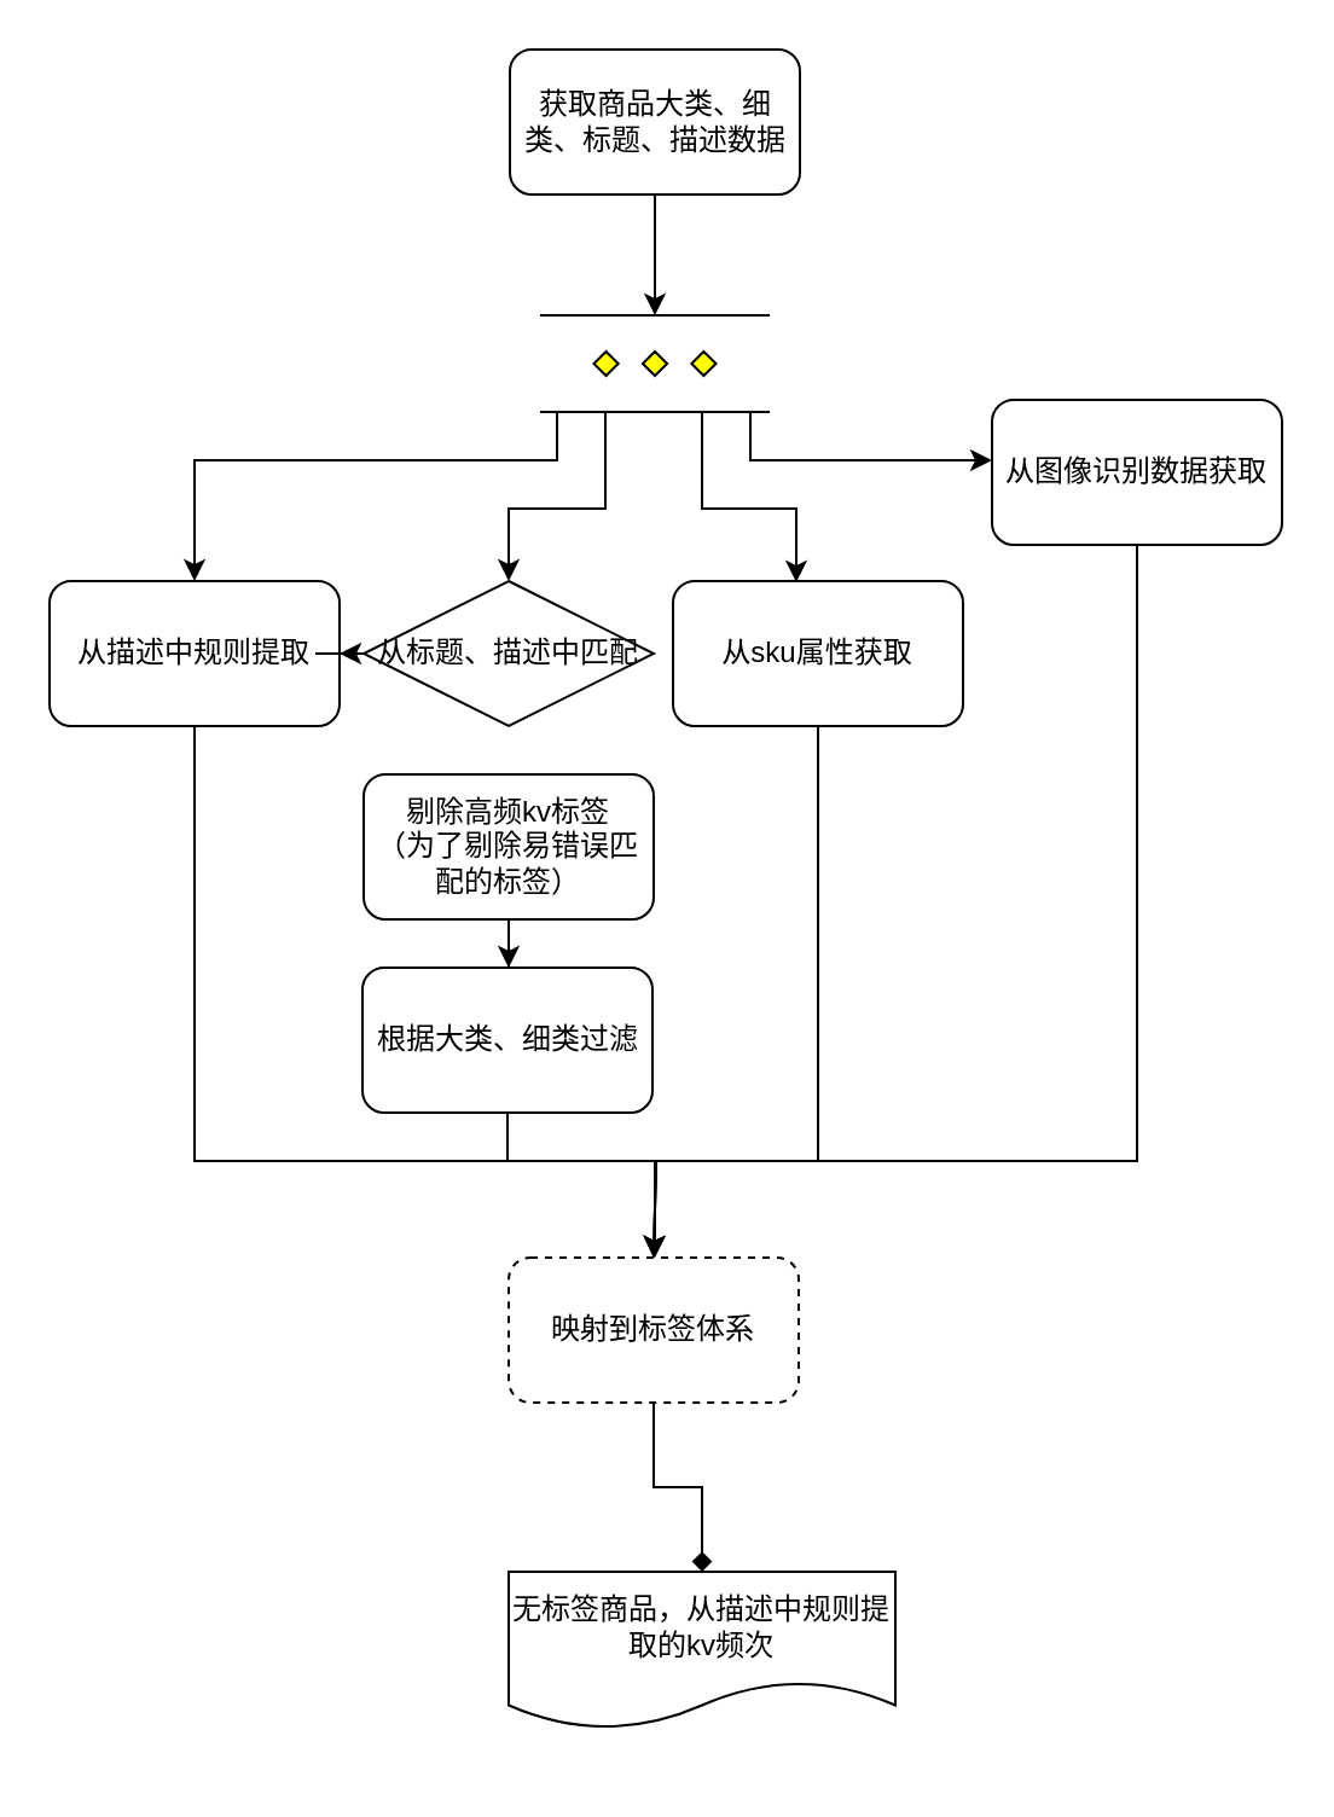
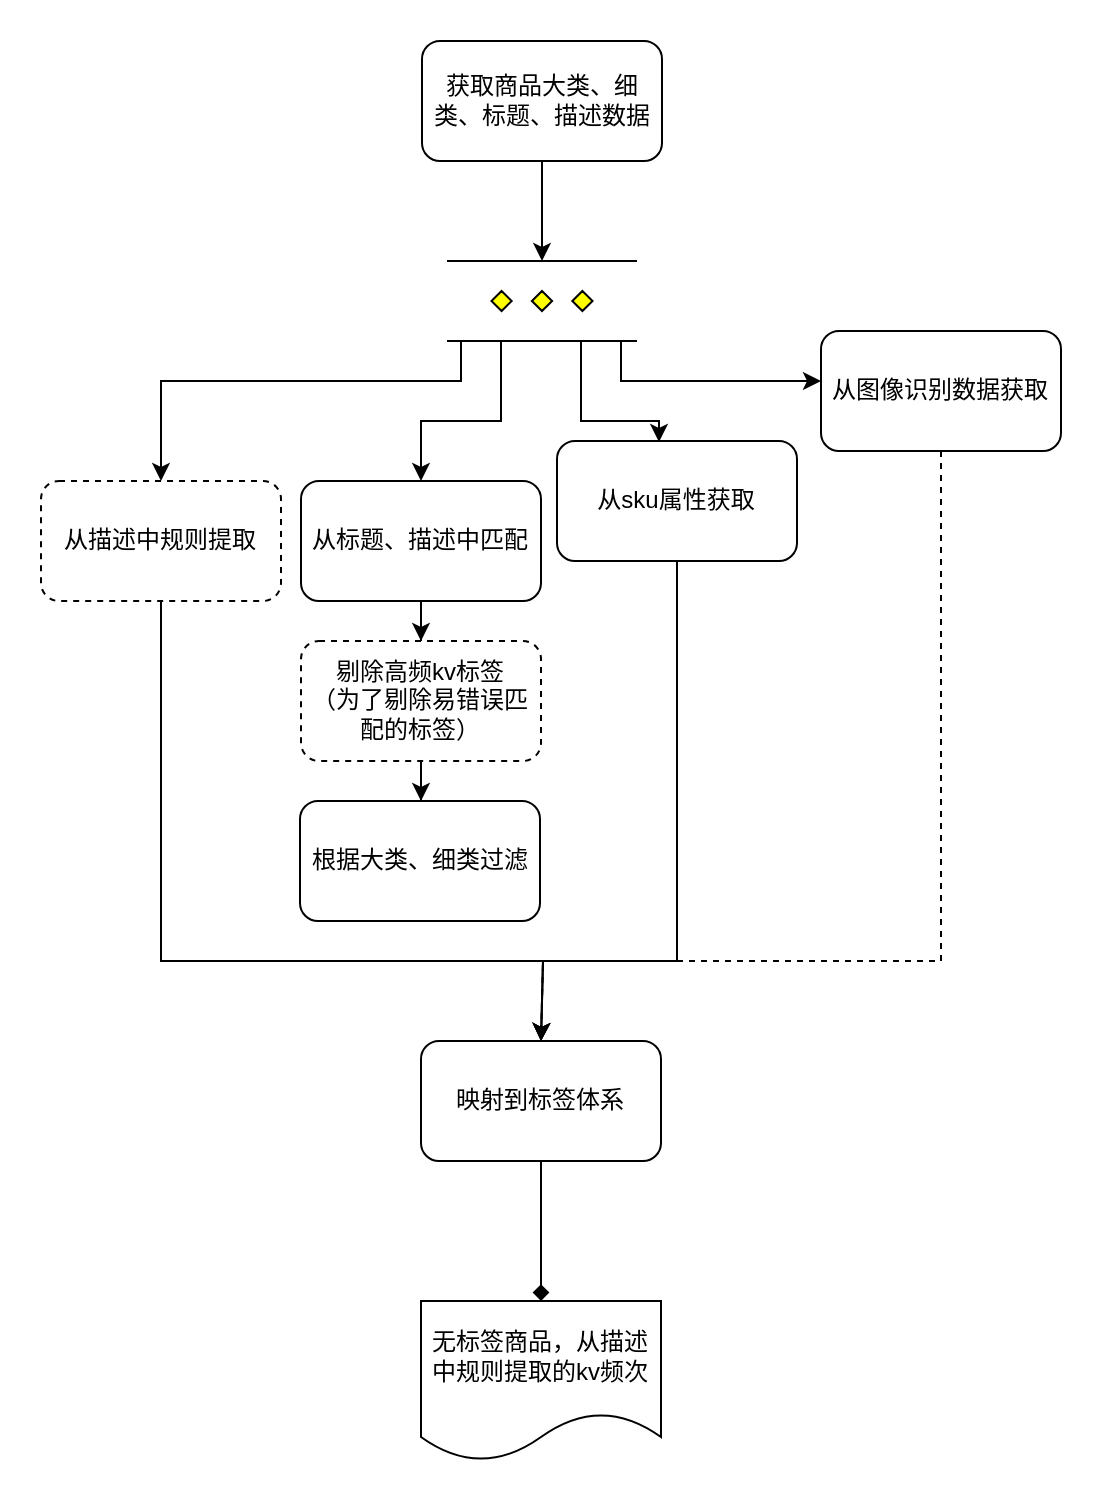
  <mxCell id="0" />
  <mxCell id="1" parent="0" />
  <mxCell id="2" value="" style="edgeStyle=orthogonalEdgeStyle;rounded=0;orthogonalLoop=1;jettySize=auto;html=1;exitX=0.5;exitY=1;exitDx=0;exitDy=0;" edge="1" parent="1" source="24" target="7"><mxGeometry relative="1" as="geometry"><mxPoint x="270" y="80" as="sourcePoint" /></mxGeometry></mxCell>
  <mxCell id="3" value="" style="edgeStyle=orthogonalEdgeStyle;rounded=0;orthogonalLoop=1;jettySize=auto;html=1;" edge="1" parent="1" source="7" target="9"><mxGeometry relative="1" as="geometry"><Array as="points"><mxPoint x="230" y="190" /><mxPoint x="80" y="190" /></Array></mxGeometry></mxCell>
  <mxCell id="4" value="" style="edgeStyle=orthogonalEdgeStyle;rounded=0;orthogonalLoop=1;jettySize=auto;html=1;" edge="1" parent="1" source="7" target="11"><mxGeometry relative="1" as="geometry"><Array as="points"><mxPoint x="250" y="210" /><mxPoint x="210" y="210" /></Array></mxGeometry></mxCell>
  <mxCell id="5" style="edgeStyle=orthogonalEdgeStyle;rounded=0;orthogonalLoop=1;jettySize=auto;html=1;entryX=0.425;entryY=0.008;entryDx=0;entryDy=0;entryPerimeter=0;" edge="1" parent="1" source="7" target="13"><mxGeometry relative="1" as="geometry"><Array as="points"><mxPoint x="290" y="210" /><mxPoint x="329" y="210" /></Array></mxGeometry></mxCell>
  <mxCell id="6" style="edgeStyle=orthogonalEdgeStyle;rounded=0;orthogonalLoop=1;jettySize=auto;html=1;" edge="1" parent="1" target="15"><mxGeometry relative="1" as="geometry"><mxPoint x="310" y="170" as="sourcePoint" /><Array as="points"><mxPoint x="310" y="173" /><mxPoint x="310" y="190" /><mxPoint x="470" y="190" /></Array></mxGeometry></mxCell>
  <mxCell id="7" value="" style="verticalLabelPosition=bottom;verticalAlign=top;html=1;shape=mxgraph.flowchart.parallel_mode;pointerEvents=1" vertex="1" parent="1"><mxGeometry x="223" y="130" width="95" height="40" as="geometry" /></mxCell>
  <mxCell id="8" style="edgeStyle=orthogonalEdgeStyle;rounded=0;orthogonalLoop=1;jettySize=auto;html=1;entryX=0.5;entryY=0;entryDx=0;entryDy=0;" edge="1" parent="1" source="9" target="20"><mxGeometry relative="1" as="geometry"><Array as="points"><mxPoint x="80" y="480" /><mxPoint x="271" y="480" /></Array></mxGeometry></mxCell>
- <mxCell id="9" value="从描述中规则提取" style="rounded=1;whiteSpace=wrap;html=1;verticalAlign=middle;" vertex="1" parent="1"><mxGeometry x="20" y="240" width="120" height="60" as="geometry" /></mxCell>
- <mxCell id="10" value="" style="edgeStyle=orthogonalEdgeStyle;rounded=0;orthogonalLoop=1;jettySize=auto;html=1;" edge="1" parent="1" source="11" target="9"><mxGeometry relative="1" as="geometry" /></mxCell>
- <mxCell id="11" value="从标题、描述中匹配" style="rhombus;whiteSpace=wrap;html=1;verticalAlign=middle;" vertex="1" parent="1"><mxGeometry x="150" y="240" width="120" height="60" as="geometry" /></mxCell>
+ <mxCell id="9" value="从描述中规则提取" style="rounded=1;whiteSpace=wrap;html=1;verticalAlign=middle;dashed=1;" vertex="1" parent="1"><mxGeometry x="20" y="240" width="120" height="60" as="geometry" /></mxCell>
+ <mxCell id="10" value="" style="edgeStyle=orthogonalEdgeStyle;rounded=0;orthogonalLoop=1;jettySize=auto;html=1;" edge="1" parent="1" source="11" target="18"><mxGeometry relative="1" as="geometry" /></mxCell>
+ <mxCell id="11" value="从标题、描述中匹配" style="rounded=1;whiteSpace=wrap;html=1;verticalAlign=middle;" vertex="1" parent="1"><mxGeometry x="150" y="240" width="120" height="60" as="geometry" /></mxCell>
  <mxCell id="12" style="edgeStyle=orthogonalEdgeStyle;rounded=0;orthogonalLoop=1;jettySize=auto;html=1;entryX=0.5;entryY=0;entryDx=0;entryDy=0;" edge="1" parent="1" source="13" target="20"><mxGeometry relative="1" as="geometry"><Array as="points"><mxPoint x="338" y="480" /><mxPoint x="271" y="480" /></Array></mxGeometry></mxCell>
- <mxCell id="13" value="从sku属性获取" style="rounded=1;whiteSpace=wrap;html=1;verticalAlign=middle;" vertex="1" parent="1"><mxGeometry x="278" y="240" width="120" height="60" as="geometry" /></mxCell>
- <mxCell id="14" style="edgeStyle=orthogonalEdgeStyle;rounded=0;orthogonalLoop=1;jettySize=auto;html=1;entryX=0.5;entryY=0;entryDx=0;entryDy=0;" edge="1" parent="1" source="15" target="20"><mxGeometry relative="1" as="geometry"><mxPoint x="360" y="480" as="targetPoint" /><Array as="points"><mxPoint x="470" y="480" /><mxPoint x="271" y="480" /></Array></mxGeometry></mxCell>
+ <mxCell id="13" value="从sku属性获取" style="rounded=1;whiteSpace=wrap;html=1;verticalAlign=middle;" vertex="1" parent="1"><mxGeometry x="278" y="220" width="120" height="60" as="geometry" /></mxCell>
+ <mxCell id="14" style="edgeStyle=orthogonalEdgeStyle;rounded=0;orthogonalLoop=1;jettySize=auto;html=1;entryX=0.5;entryY=0;entryDx=0;entryDy=0;dashed=1;" edge="1" parent="1" source="15" target="20"><mxGeometry relative="1" as="geometry"><mxPoint x="360" y="480" as="targetPoint" /><Array as="points"><mxPoint x="470" y="480" /><mxPoint x="271" y="480" /></Array></mxGeometry></mxCell>
  <mxCell id="15" value="从图像识别数据获取" style="rounded=1;whiteSpace=wrap;html=1;verticalAlign=middle;" vertex="1" parent="1"><mxGeometry x="410" y="165" width="120" height="60" as="geometry" /></mxCell>
- <mxCell id="16" value="" style="edgeStyle=orthogonalEdgeStyle;rounded=0;orthogonalLoop=1;jettySize=auto;html=1;verticalAlign=middle;startArrow=none;" edge="1" parent="1" source="21" target="20"><mxGeometry relative="1" as="geometry"><Array as="points"><mxPoint x="209.5" y="480" /><mxPoint x="270.5" y="480" /></Array></mxGeometry></mxCell>
  <mxCell id="17" value="" style="edgeStyle=orthogonalEdgeStyle;rounded=0;orthogonalLoop=1;jettySize=auto;html=1;" edge="1" parent="1" source="18" target="21"><mxGeometry relative="1" as="geometry" /></mxCell>
- <mxCell id="18" value="剔除高频kv标签&lt;br&gt;（为了剔除易错误匹配的标签）" style="whiteSpace=wrap;html=1;verticalAlign=middle;rounded=1;" vertex="1" parent="1"><mxGeometry x="150" y="320" width="120" height="60" as="geometry" /></mxCell>
+ <mxCell id="18" value="剔除高频kv标签&lt;br&gt;（为了剔除易错误匹配的标签）" style="whiteSpace=wrap;html=1;verticalAlign=middle;rounded=1;dashed=1;" vertex="1" parent="1"><mxGeometry x="150" y="320" width="120" height="60" as="geometry" /></mxCell>
  <mxCell id="19" value="" style="edgeStyle=orthogonalEdgeStyle;rounded=0;orthogonalLoop=1;jettySize=auto;html=1;endArrow=diamond;" edge="1" parent="1" source="20" target="23"><mxGeometry relative="1" as="geometry" /></mxCell>
- <mxCell id="20" value="映射到标签体系" style="whiteSpace=wrap;html=1;verticalAlign=middle;rounded=1;dashed=1;" vertex="1" parent="1"><mxGeometry x="210" y="520" width="120" height="60" as="geometry" /></mxCell>
+ <mxCell id="20" value="映射到标签体系" style="whiteSpace=wrap;html=1;verticalAlign=middle;rounded=1;" vertex="1" parent="1"><mxGeometry x="210" y="520" width="120" height="60" as="geometry" /></mxCell>
  <mxCell id="21" value="根据大类、细类过滤" style="whiteSpace=wrap;html=1;rounded=1;" vertex="1" parent="1"><mxGeometry x="149.5" y="400" width="120" height="60" as="geometry" /></mxCell>
  <mxCell id="22" value="" style="edgeStyle=orthogonalEdgeStyle;rounded=0;orthogonalLoop=1;jettySize=auto;html=1;verticalAlign=middle;endArrow=none;" edge="1" parent="1" source="18" target="21"><mxGeometry relative="1" as="geometry"><mxPoint x="210" y="380" as="sourcePoint" /><mxPoint x="270.5" y="520" as="targetPoint" /></mxGeometry></mxCell>
- <mxCell id="23" value="无标签商品，从描述中规则提取的kv频次" style="shape=document;whiteSpace=wrap;html=1;boundedLbl=1;rounded=1;" vertex="1" parent="1"><mxGeometry x="210" y="650" width="160" height="65" as="geometry" /></mxCell>
+ <mxCell id="23" value="无标签商品，从描述中规则提取的kv频次" style="shape=document;whiteSpace=wrap;html=1;boundedLbl=1;rounded=1;" vertex="1" parent="1"><mxGeometry x="210" y="650" width="120" height="80" as="geometry" /></mxCell>
  <mxCell id="24" value="&lt;span&gt;获取商品大类、细类、标题、描述数据&lt;/span&gt;" style="rounded=1;whiteSpace=wrap;html=1;" vertex="1" parent="1"><mxGeometry x="210.5" y="20" width="120" height="60" as="geometry" /></mxCell>
